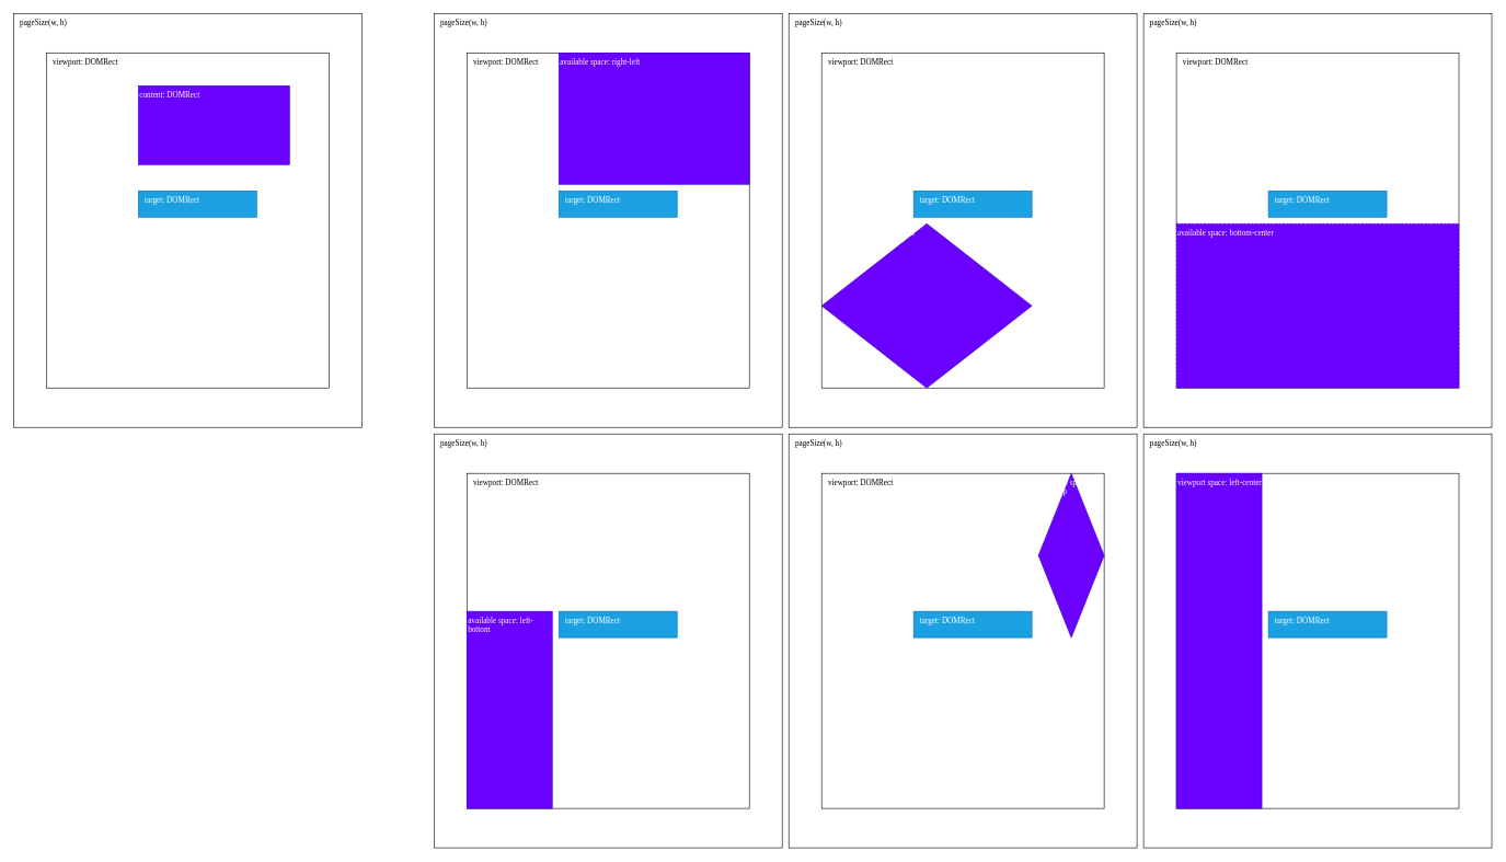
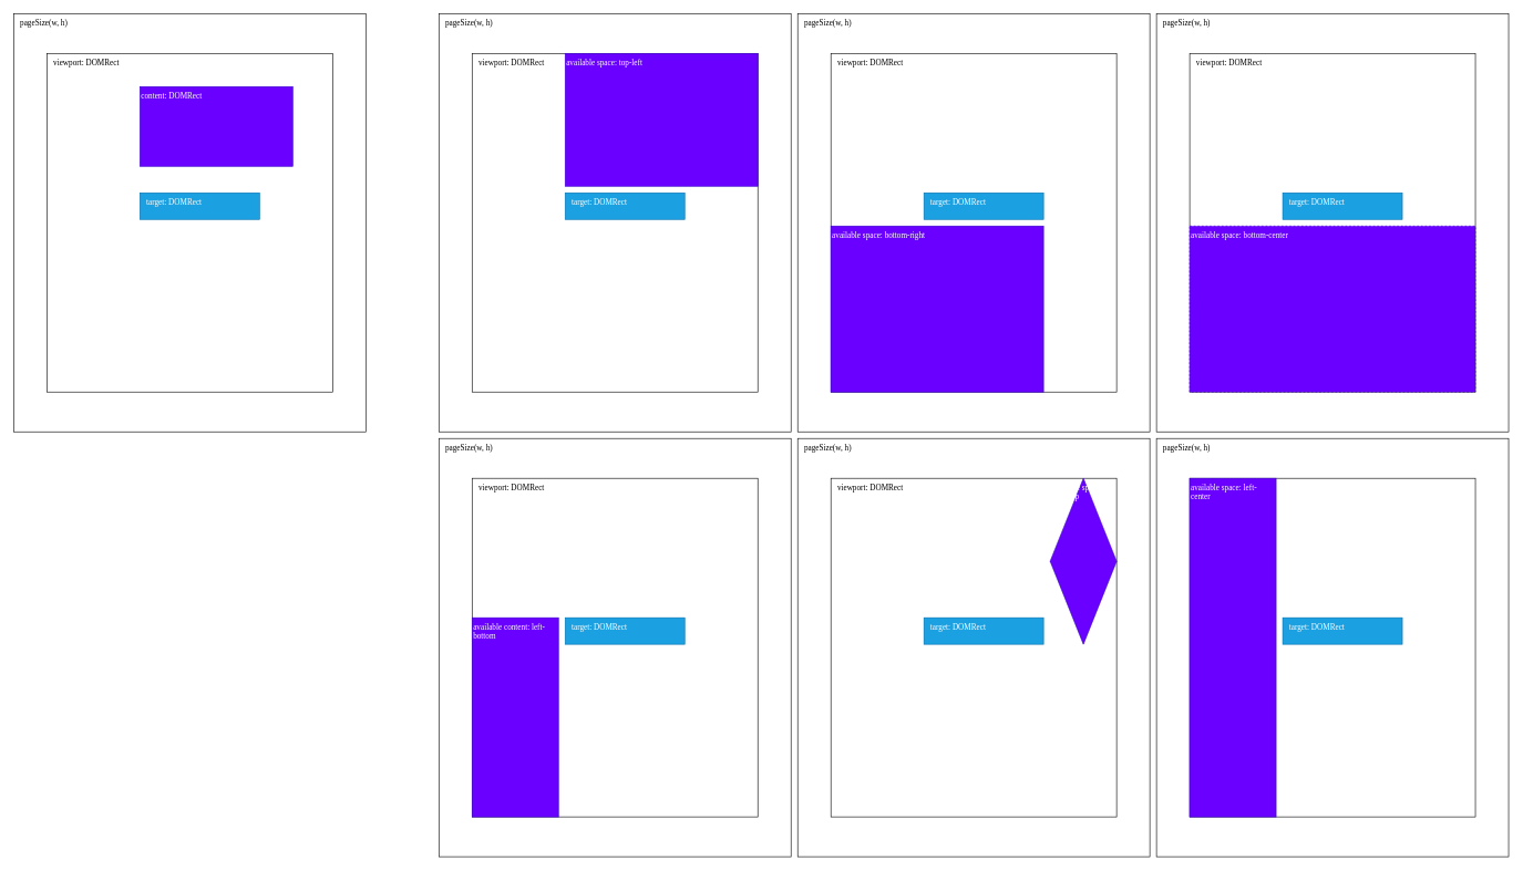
  <mxCell id="0" />
  <mxCell id="1" parent="0" />
  <mxCell id="2" value="pageSize(w, h)" style="rounded=0;whiteSpace=wrap;html=1;align=left;verticalAlign=top;spacingLeft=8;fontFamily=JetBrains Mono;fontSource=https%3A%2F%2Ffonts.googleapis.com%2Fcss%3Ffamily%3DJetBrains%2BMono;" vertex="1" parent="1"><mxGeometry x="20" y="20" width="530" height="630" as="geometry" /></mxCell>
  <mxCell id="3" value="viewport: DOMRect" style="rounded=0;whiteSpace=wrap;html=1;align=left;verticalAlign=top;spacingLeft=8;fontFamily=JetBrains Mono;fontSource=https%3A%2F%2Ffonts.googleapis.com%2Fcss%3Ffamily%3DJetBrains%2BMono;" vertex="1" parent="1"><mxGeometry x="70" y="80" width="430" height="510" as="geometry" /></mxCell>
  <mxCell id="4" value="target: DOMRect" style="rounded=0;whiteSpace=wrap;html=1;align=left;verticalAlign=top;spacingLeft=8;fontFamily=JetBrains Mono;fontSource=https%3A%2F%2Ffonts.googleapis.com%2Fcss%3Ffamily%3DJetBrains%2BMono;fillColor=#1ba1e2;fontColor=#ffffff;strokeColor=#006EAF;" vertex="1" parent="1"><mxGeometry x="210" y="290" width="180" height="40" as="geometry" /></mxCell>
  <mxCell id="5" value="content: DOMRect" style="rounded=0;whiteSpace=wrap;html=1;align=left;verticalAlign=top;fontFamily=JetBrains Mono;fontSource=https%3A%2F%2Ffonts.googleapis.com%2Fcss%3Ffamily%3DJetBrains%2BMono;fillColor=#6a00ff;fontColor=#ffffff;strokeColor=#3700CC;" vertex="1" parent="1"><mxGeometry x="210" y="130" width="230" height="120" as="geometry" /></mxCell>
  <mxCell id="6" value="pageSize(w, h)" style="rounded=0;whiteSpace=wrap;html=1;align=left;verticalAlign=top;spacingLeft=8;fontFamily=JetBrains Mono;fontSource=https%3A%2F%2Ffonts.googleapis.com%2Fcss%3Ffamily%3DJetBrains%2BMono;" vertex="1" parent="1"><mxGeometry x="660" y="20" width="530" height="630" as="geometry" /></mxCell>
  <mxCell id="7" value="viewport: DOMRect" style="rounded=0;whiteSpace=wrap;html=1;align=left;verticalAlign=top;spacingLeft=8;fontFamily=JetBrains Mono;fontSource=https%3A%2F%2Ffonts.googleapis.com%2Fcss%3Ffamily%3DJetBrains%2BMono;" vertex="1" parent="1"><mxGeometry x="710" y="80" width="430" height="510" as="geometry" /></mxCell>
  <mxCell id="8" value="target: DOMRect" style="rounded=0;whiteSpace=wrap;html=1;align=left;verticalAlign=top;spacingLeft=8;fontFamily=JetBrains Mono;fontSource=https%3A%2F%2Ffonts.googleapis.com%2Fcss%3Ffamily%3DJetBrains%2BMono;fillColor=#1ba1e2;fontColor=#ffffff;strokeColor=#006EAF;" vertex="1" parent="1"><mxGeometry x="850" y="290" width="180" height="40" as="geometry" /></mxCell>
- <mxCell id="9" value="available space: right-left" style="rounded=0;whiteSpace=wrap;html=1;align=left;verticalAlign=top;fontFamily=JetBrains Mono;fontSource=https%3A%2F%2Ffonts.googleapis.com%2Fcss%3Ffamily%3DJetBrains%2BMono;fillColor=#6a00ff;fontColor=#ffffff;strokeColor=#3700CC;" vertex="1" parent="1"><mxGeometry x="850" y="80" width="290" height="200" as="geometry" /></mxCell>
+ <mxCell id="9" value="available space: top-left" style="rounded=0;whiteSpace=wrap;html=1;align=left;verticalAlign=top;fontFamily=JetBrains Mono;fontSource=https%3A%2F%2Ffonts.googleapis.com%2Fcss%3Ffamily%3DJetBrains%2BMono;fillColor=#6a00ff;fontColor=#ffffff;strokeColor=#3700CC;" vertex="1" parent="1"><mxGeometry x="850" y="80" width="290" height="200" as="geometry" /></mxCell>
  <mxCell id="10" value="pageSize(w, h)" style="rounded=0;whiteSpace=wrap;html=1;align=left;verticalAlign=top;spacingLeft=8;fontFamily=JetBrains Mono;fontSource=https%3A%2F%2Ffonts.googleapis.com%2Fcss%3Ffamily%3DJetBrains%2BMono;" vertex="1" parent="1"><mxGeometry x="1200" y="20" width="530" height="630" as="geometry" /></mxCell>
  <mxCell id="11" value="viewport: DOMRect" style="rounded=0;whiteSpace=wrap;html=1;align=left;verticalAlign=top;spacingLeft=8;fontFamily=JetBrains Mono;fontSource=https%3A%2F%2Ffonts.googleapis.com%2Fcss%3Ffamily%3DJetBrains%2BMono;" vertex="1" parent="1"><mxGeometry x="1250" y="80" width="430" height="510" as="geometry" /></mxCell>
  <mxCell id="12" value="target: DOMRect" style="rounded=0;whiteSpace=wrap;html=1;align=left;verticalAlign=top;spacingLeft=8;fontFamily=JetBrains Mono;fontSource=https%3A%2F%2Ffonts.googleapis.com%2Fcss%3Ffamily%3DJetBrains%2BMono;fillColor=#1ba1e2;fontColor=#ffffff;strokeColor=#006EAF;" vertex="1" parent="1"><mxGeometry x="1390" y="290" width="180" height="40" as="geometry" /></mxCell>
- <mxCell id="13" value="available space: bottom-right" style="rhombus;whiteSpace=wrap;html=1;align=left;verticalAlign=top;fontFamily=JetBrains Mono;fontSource=https%3A%2F%2Ffonts.googleapis.com%2Fcss%3Ffamily%3DJetBrains%2BMono;fillColor=#6a00ff;fontColor=#ffffff;strokeColor=#3700CC;" vertex="1" parent="1"><mxGeometry x="1250" y="340" width="320" height="250" as="geometry" /></mxCell>
+ <mxCell id="13" value="available space: bottom-right" style="rounded=0;whiteSpace=wrap;html=1;align=left;verticalAlign=top;fontFamily=JetBrains Mono;fontSource=https%3A%2F%2Ffonts.googleapis.com%2Fcss%3Ffamily%3DJetBrains%2BMono;fillColor=#6a00ff;fontColor=#ffffff;strokeColor=#3700CC;" vertex="1" parent="1"><mxGeometry x="1250" y="340" width="320" height="250" as="geometry" /></mxCell>
  <mxCell id="14" value="pageSize(w, h)" style="rounded=0;whiteSpace=wrap;html=1;align=left;verticalAlign=top;spacingLeft=8;fontFamily=JetBrains Mono;fontSource=https%3A%2F%2Ffonts.googleapis.com%2Fcss%3Ffamily%3DJetBrains%2BMono;" vertex="1" parent="1"><mxGeometry x="660" y="660" width="530" height="630" as="geometry" /></mxCell>
  <mxCell id="15" value="viewport: DOMRect" style="rounded=0;whiteSpace=wrap;html=1;align=left;verticalAlign=top;spacingLeft=8;fontFamily=JetBrains Mono;fontSource=https%3A%2F%2Ffonts.googleapis.com%2Fcss%3Ffamily%3DJetBrains%2BMono;" vertex="1" parent="1"><mxGeometry x="710" y="720" width="430" height="510" as="geometry" /></mxCell>
  <mxCell id="16" value="target: DOMRect" style="rounded=0;whiteSpace=wrap;html=1;align=left;verticalAlign=top;spacingLeft=8;fontFamily=JetBrains Mono;fontSource=https%3A%2F%2Ffonts.googleapis.com%2Fcss%3Ffamily%3DJetBrains%2BMono;fillColor=#1ba1e2;fontColor=#ffffff;strokeColor=#006EAF;" vertex="1" parent="1"><mxGeometry x="850" y="930" width="180" height="40" as="geometry" /></mxCell>
- <mxCell id="17" value="available space: left-bottom" style="rounded=0;whiteSpace=wrap;html=1;align=left;verticalAlign=top;fontFamily=JetBrains Mono;fontSource=https%3A%2F%2Ffonts.googleapis.com%2Fcss%3Ffamily%3DJetBrains%2BMono;fillColor=#6a00ff;fontColor=#ffffff;strokeColor=#3700CC;" vertex="1" parent="1"><mxGeometry x="710" y="930" width="130" height="300" as="geometry" /></mxCell>
+ <mxCell id="17" value="available content: left-bottom" style="rounded=0;whiteSpace=wrap;html=1;align=left;verticalAlign=top;fontFamily=JetBrains Mono;fontSource=https%3A%2F%2Ffonts.googleapis.com%2Fcss%3Ffamily%3DJetBrains%2BMono;fillColor=#6a00ff;fontColor=#ffffff;strokeColor=#3700CC;" vertex="1" parent="1"><mxGeometry x="710" y="930" width="130" height="300" as="geometry" /></mxCell>
  <mxCell id="18" value="pageSize(w, h)" style="rounded=0;whiteSpace=wrap;html=1;align=left;verticalAlign=top;spacingLeft=8;fontFamily=JetBrains Mono;fontSource=https%3A%2F%2Ffonts.googleapis.com%2Fcss%3Ffamily%3DJetBrains%2BMono;" vertex="1" parent="1"><mxGeometry x="1200" y="660" width="530" height="630" as="geometry" /></mxCell>
  <mxCell id="19" value="viewport: DOMRect" style="rounded=0;whiteSpace=wrap;html=1;align=left;verticalAlign=top;spacingLeft=8;fontFamily=JetBrains Mono;fontSource=https%3A%2F%2Ffonts.googleapis.com%2Fcss%3Ffamily%3DJetBrains%2BMono;" vertex="1" parent="1"><mxGeometry x="1250" y="720" width="430" height="510" as="geometry" /></mxCell>
  <mxCell id="20" value="target: DOMRect" style="rounded=0;whiteSpace=wrap;html=1;align=left;verticalAlign=top;spacingLeft=8;fontFamily=JetBrains Mono;fontSource=https%3A%2F%2Ffonts.googleapis.com%2Fcss%3Ffamily%3DJetBrains%2BMono;fillColor=#1ba1e2;fontColor=#ffffff;strokeColor=#006EAF;" vertex="1" parent="1"><mxGeometry x="1390" y="930" width="180" height="40" as="geometry" /></mxCell>
  <mxCell id="21" value="available space: right-top" style="rhombus;whiteSpace=wrap;html=1;align=left;verticalAlign=top;fontFamily=JetBrains Mono;fontSource=https%3A%2F%2Ffonts.googleapis.com%2Fcss%3Ffamily%3DJetBrains%2BMono;fillColor=#6a00ff;fontColor=#ffffff;strokeColor=#3700CC;" vertex="1" parent="1"><mxGeometry x="1580" y="720" width="100" height="250" as="geometry" /></mxCell>
  <mxCell id="22" value="pageSize(w, h)" style="rounded=0;whiteSpace=wrap;html=1;align=left;verticalAlign=top;spacingLeft=8;fontFamily=JetBrains Mono;fontSource=https%3A%2F%2Ffonts.googleapis.com%2Fcss%3Ffamily%3DJetBrains%2BMono;" vertex="1" parent="1"><mxGeometry x="1740" y="660" width="530" height="630" as="geometry" /></mxCell>
  <mxCell id="23" value="viewport: DOMRect" style="rounded=0;whiteSpace=wrap;html=1;align=left;verticalAlign=top;spacingLeft=8;fontFamily=JetBrains Mono;fontSource=https%3A%2F%2Ffonts.googleapis.com%2Fcss%3Ffamily%3DJetBrains%2BMono;" vertex="1" parent="1"><mxGeometry x="1790" y="720" width="430" height="510" as="geometry" /></mxCell>
  <mxCell id="24" value="target: DOMRect" style="rounded=0;whiteSpace=wrap;html=1;align=left;verticalAlign=top;spacingLeft=8;fontFamily=JetBrains Mono;fontSource=https%3A%2F%2Ffonts.googleapis.com%2Fcss%3Ffamily%3DJetBrains%2BMono;fillColor=#1ba1e2;fontColor=#ffffff;strokeColor=#006EAF;" vertex="1" parent="1"><mxGeometry x="1930" y="930" width="180" height="40" as="geometry" /></mxCell>
- <mxCell id="25" value="viewport space: left-center" style="rounded=0;whiteSpace=wrap;html=1;align=left;verticalAlign=top;fontFamily=JetBrains Mono;fontSource=https%3A%2F%2Ffonts.googleapis.com%2Fcss%3Ffamily%3DJetBrains%2BMono;fillColor=#6a00ff;fontColor=#ffffff;strokeColor=#3700CC;" vertex="1" parent="1"><mxGeometry x="1790" y="720" width="130" height="510" as="geometry" /></mxCell>
+ <mxCell id="25" value="available space: left-center" style="rounded=0;whiteSpace=wrap;html=1;align=left;verticalAlign=top;fontFamily=JetBrains Mono;fontSource=https%3A%2F%2Ffonts.googleapis.com%2Fcss%3Ffamily%3DJetBrains%2BMono;fillColor=#6a00ff;fontColor=#ffffff;strokeColor=#3700CC;" vertex="1" parent="1"><mxGeometry x="1790" y="720" width="130" height="510" as="geometry" /></mxCell>
  <mxCell id="26" value="pageSize(w, h)" style="rounded=0;whiteSpace=wrap;html=1;align=left;verticalAlign=top;spacingLeft=8;fontFamily=JetBrains Mono;fontSource=https%3A%2F%2Ffonts.googleapis.com%2Fcss%3Ffamily%3DJetBrains%2BMono;" vertex="1" parent="1"><mxGeometry x="1740" y="20" width="530" height="630" as="geometry" /></mxCell>
  <mxCell id="27" value="viewport: DOMRect" style="rounded=0;whiteSpace=wrap;html=1;align=left;verticalAlign=top;spacingLeft=8;fontFamily=JetBrains Mono;fontSource=https%3A%2F%2Ffonts.googleapis.com%2Fcss%3Ffamily%3DJetBrains%2BMono;" vertex="1" parent="1"><mxGeometry x="1790" y="80" width="430" height="510" as="geometry" /></mxCell>
  <mxCell id="28" value="target: DOMRect" style="rounded=0;whiteSpace=wrap;html=1;align=left;verticalAlign=top;spacingLeft=8;fontFamily=JetBrains Mono;fontSource=https%3A%2F%2Ffonts.googleapis.com%2Fcss%3Ffamily%3DJetBrains%2BMono;fillColor=#1ba1e2;fontColor=#ffffff;strokeColor=#006EAF;" vertex="1" parent="1"><mxGeometry x="1930" y="290" width="180" height="40" as="geometry" /></mxCell>
  <mxCell id="29" value="available space: bottom-center" style="rounded=0;whiteSpace=wrap;html=1;align=left;verticalAlign=top;fontFamily=JetBrains Mono;fontSource=https%3A%2F%2Ffonts.googleapis.com%2Fcss%3Ffamily%3DJetBrains%2BMono;fillColor=#6a00ff;fontColor=#ffffff;strokeColor=#3700CC;dashed=1;" vertex="1" parent="1"><mxGeometry x="1790" y="340" width="430" height="250" as="geometry" /></mxCell>
